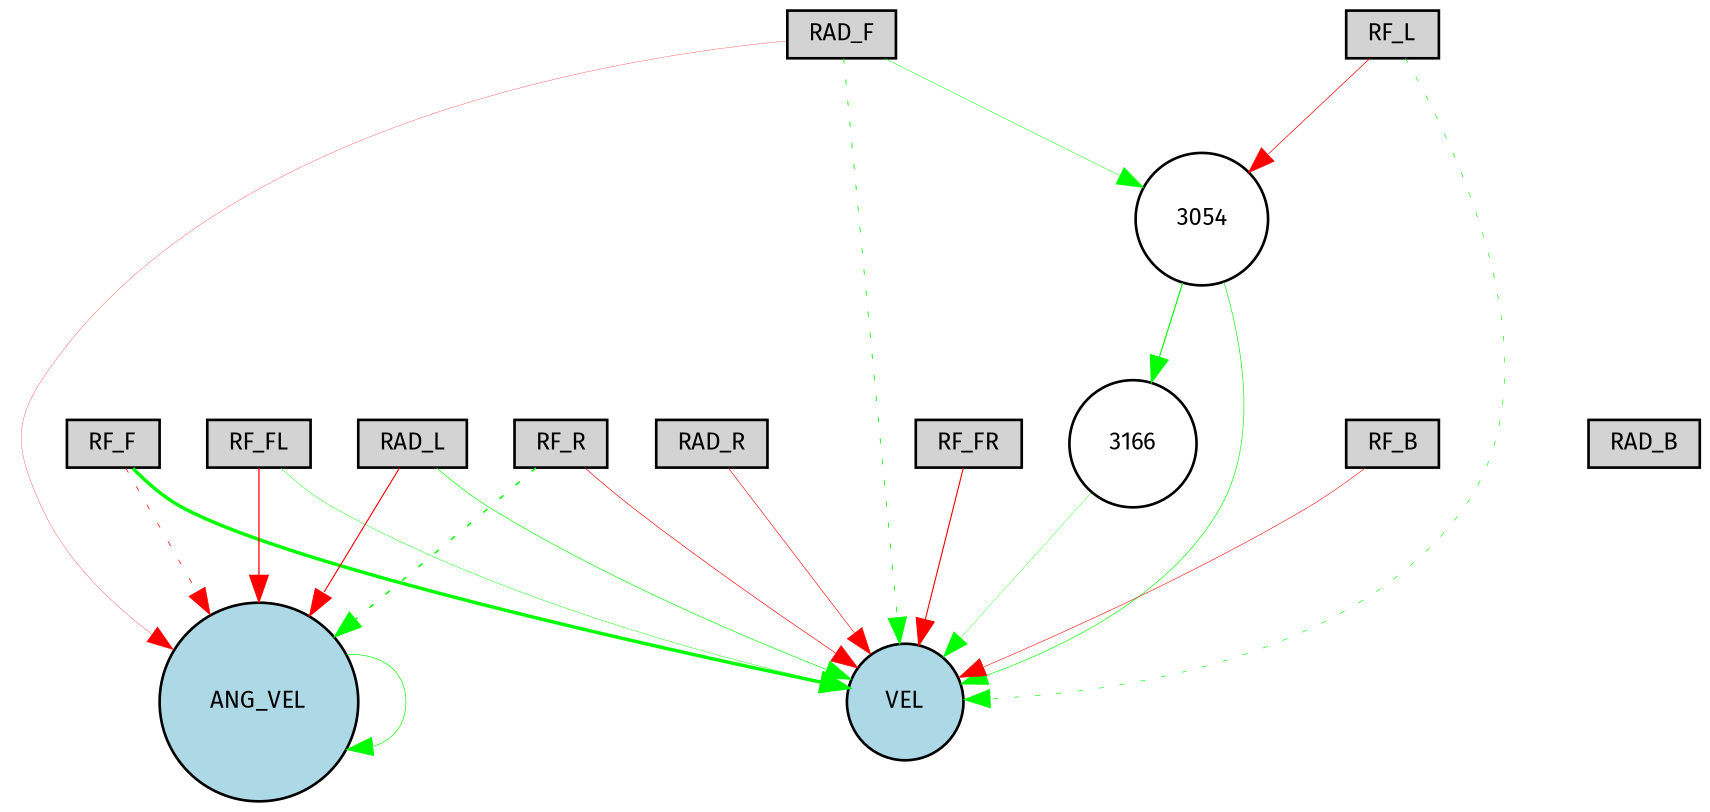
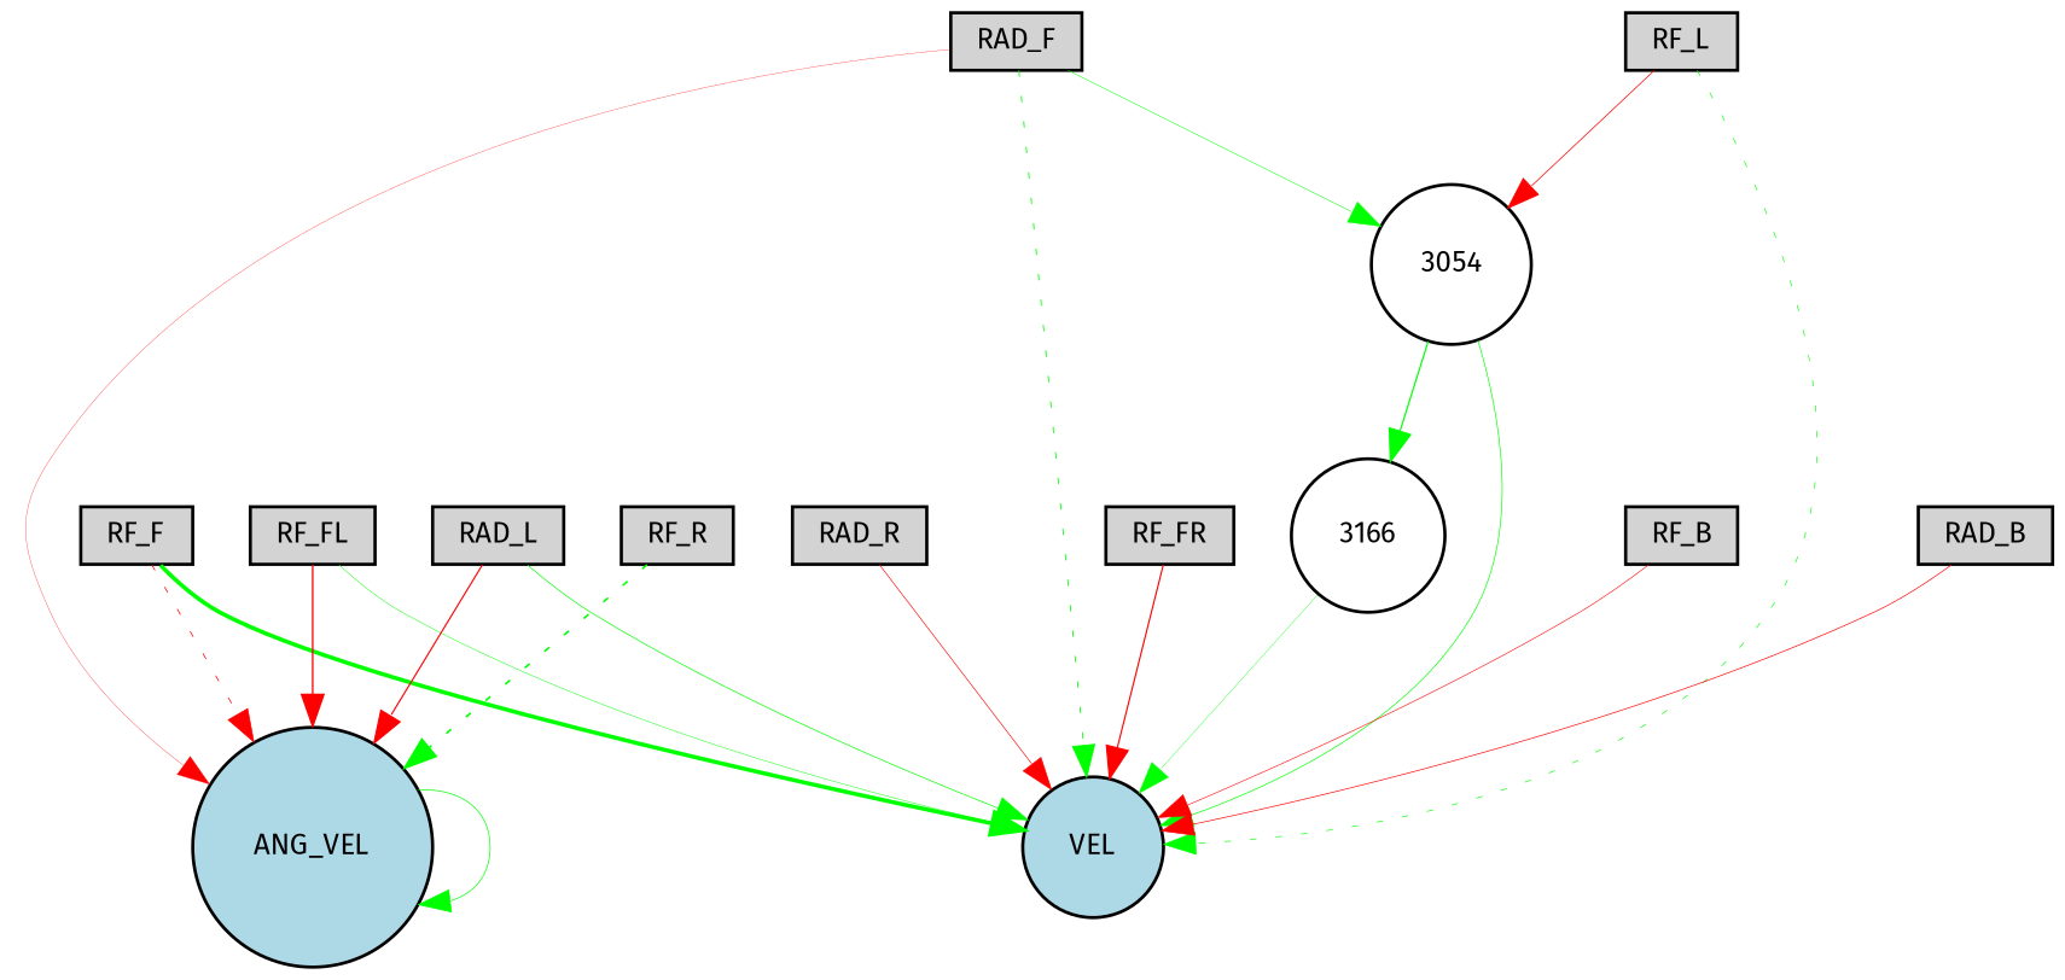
  digraph {
    fontname="Fira Sans"
    node [fillcolor=lightgray fontname="Fira Sans" fontsize=9 shape=box style=filled]
    edge [color=green fontname="Fira Sans" style=solid]
    RF_R [height=0.2 width=0.2]
    ANG_VEL [fillcolor=lightblue height=0.2 shape=circle width=0.2]
    VEL [fillcolor=lightblue height=0.2 shape=circle width=0.2]
    RF_FR [height=0.2 width=0.2]
    RF_F [height=0.2 width=0.2]
    RF_FL [height=0.2 width=0.2]
    RF_L [height=0.2 width=0.2]
    3054 [fillcolor=white height=0.2 shape=circle width=0.2]
    n9 [fillcolor=white height=0.2 label=3166 shape=circle width=0.2]
    RF_B [height=0.2 width=0.2]
    RAD_F [height=0.2 width=0.2]
    RAD_L [height=0.2 width=0.2]
    RAD_B [height=0.2 width=0.2]
    RAD_R [height=0.2 width=0.2]
    RF_R -> ANG_VEL [penwidth=0.5839131248071248 style=dotted]
-   RF_R -> VEL [color=red penwidth=0.23963001566984202]
+   RAD_B -> VEL [color=red penwidth=0.23963001566984202]
    ANG_VEL -> ANG_VEL [penwidth=0.24879852317576226]
    RF_FR -> VEL [color=red penwidth=0.4207424605952331]
    RF_F -> ANG_VEL [color=red penwidth=0.27387941594704635 style=dotted]
    RF_F -> VEL [penwidth=1.298256932056679]
    RF_FL -> ANG_VEL [color=red penwidth=0.4864394187560023]
    RF_FL -> VEL [penwidth=0.1674210803666224]
    RF_L -> VEL [penwidth=0.23735334413711615 style=dotted]
    RF_L -> 3054 [color=red penwidth=0.26338453090247016]
    3054 -> VEL [penwidth=0.24287589685393765]
    3054 -> n9 [penwidth=0.43205534103660137]
    n9 -> VEL [penwidth=0.1294925677677614]
    RF_B -> VEL [color=red penwidth=0.20759100234388828]
    RAD_F -> ANG_VEL [color=red penwidth=0.10800681629637013]
    RAD_F -> VEL [penwidth=0.31631906325774883 style=dotted]
    RAD_F -> 3054 [penwidth=0.18238328732356157]
    RAD_L -> ANG_VEL [color=red penwidth=0.4207991304674308]
    RAD_L -> VEL [penwidth=0.24520359228132585]
    RAD_R -> VEL [color=red penwidth=0.2281686211267172]
  }
